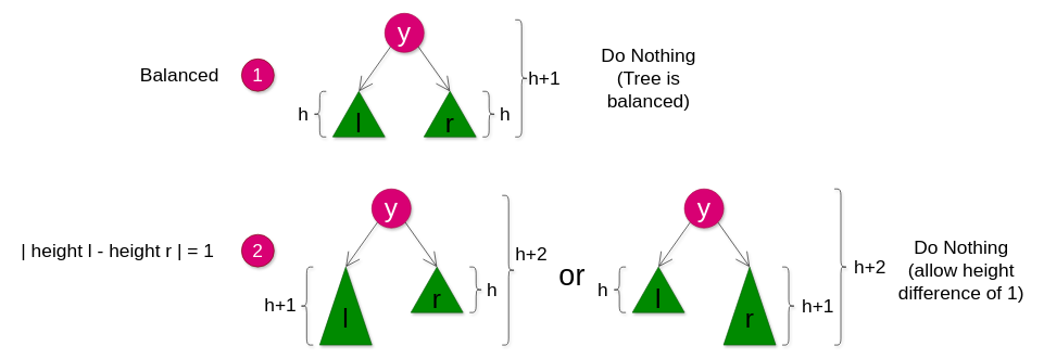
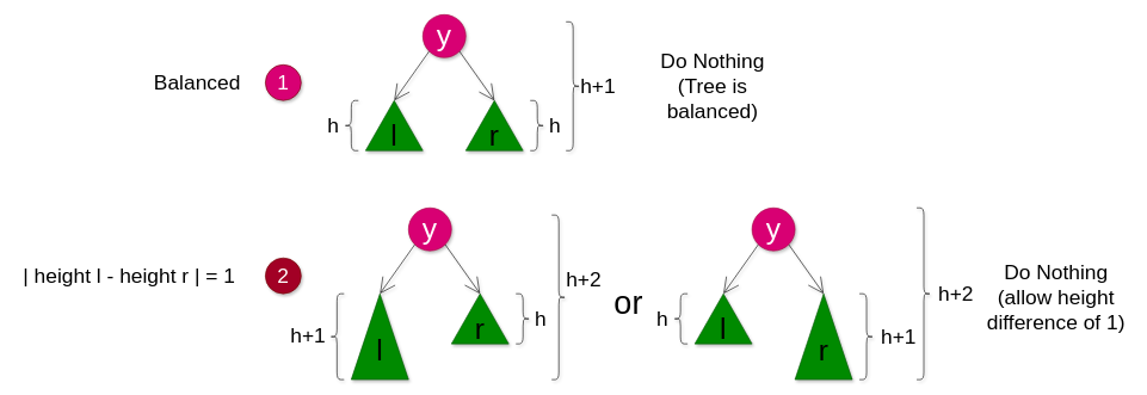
  <mxCell id="0" />
  <mxCell id="1" parent="0" />
  <mxCell id="2" style="edgeStyle=none;html=1;exitX=0;exitY=1;exitDx=0;exitDy=0;entryX=0;entryY=0;entryDx=40;entryDy=0;endArrow=open;endFill=0;endSize=20;entryPerimeter=0;shadow=1;" edge="1" parent="1" source="4" target="5"><mxGeometry relative="1" as="geometry"><mxPoint x="555" y="140" as="targetPoint" /></mxGeometry></mxCell>
  <mxCell id="3" style="edgeStyle=none;html=1;exitX=1;exitY=1;exitDx=0;exitDy=0;entryX=0;entryY=0;entryDx=40;entryDy=0;endArrow=open;endFill=0;endSize=20;entryPerimeter=0;shadow=1;" edge="1" parent="1" source="4" target="7"><mxGeometry relative="1" as="geometry"><mxPoint x="685" y="140" as="targetPoint" /></mxGeometry></mxCell>
  <mxCell id="4" value="y" style="ellipse;whiteSpace=wrap;html=1;aspect=fixed;fontSize=41;fillColor=#d80073;strokeColor=#A50040;fontColor=#ffffff;shadow=1;" vertex="1" parent="1"><mxGeometry x="590" y="20" width="60" height="60" as="geometry" /></mxCell>
  <mxCell id="5" value="" style="verticalLabelPosition=bottom;verticalAlign=top;html=1;shape=mxgraph.basic.acute_triangle;dx=0.5;fontSize=41;align=center;fillColor=#008a00;strokeColor=#005700;fontColor=#ffffff;shadow=1;" vertex="1" parent="1"><mxGeometry x="510" y="140" width="80" height="70" as="geometry" /></mxCell>
  <mxCell id="6" value="l" style="text;html=1;strokeColor=none;fillColor=none;align=center;verticalAlign=middle;whiteSpace=wrap;rounded=0;fontSize=41;shadow=1;" vertex="1" parent="1"><mxGeometry x="530" y="180" width="40" height="20" as="geometry" /></mxCell>
  <mxCell id="7" value="" style="verticalLabelPosition=bottom;verticalAlign=top;html=1;shape=mxgraph.basic.acute_triangle;dx=0.5;fontSize=41;fillColor=#008a00;strokeColor=#005700;fontColor=#ffffff;shadow=1;" vertex="1" parent="1"><mxGeometry x="650" y="140" width="80" height="70" as="geometry" /></mxCell>
  <mxCell id="8" value="r" style="text;html=1;strokeColor=none;fillColor=none;align=center;verticalAlign=middle;whiteSpace=wrap;rounded=0;fontSize=41;shadow=1;" vertex="1" parent="1"><mxGeometry x="670" y="180" width="40" height="20" as="geometry" /></mxCell>
  <mxCell id="9" value="" style="shape=curlyBracket;whiteSpace=wrap;html=1;rounded=1;flipH=1;shadow=1;fontSize=41;verticalAlign=top;" vertex="1" parent="1"><mxGeometry x="740" y="140" width="20" height="70" as="geometry" /></mxCell>
  <mxCell id="10" value="" style="shape=curlyBracket;whiteSpace=wrap;html=1;rounded=1;shadow=1;fontSize=41;verticalAlign=top;" vertex="1" parent="1"><mxGeometry x="480" y="140" width="20" height="70" as="geometry" /></mxCell>
  <mxCell id="11" value="h" style="text;html=1;strokeColor=none;fillColor=none;align=center;verticalAlign=middle;whiteSpace=wrap;rounded=0;shadow=1;fontSize=29;" vertex="1" parent="1"><mxGeometry x="760" y="162.5" width="30" height="25" as="geometry" /></mxCell>
  <mxCell id="12" value="h" style="text;html=1;strokeColor=none;fillColor=none;align=center;verticalAlign=middle;whiteSpace=wrap;rounded=0;shadow=1;fontSize=29;" vertex="1" parent="1"><mxGeometry x="450" y="162.5" width="30" height="25" as="geometry" /></mxCell>
  <mxCell id="13" value="1" style="ellipse;whiteSpace=wrap;html=1;aspect=fixed;shadow=1;fontSize=29;verticalAlign=middle;fillColor=#d80073;strokeColor=#6F0000;fontColor=#ffffff;" vertex="1" parent="1"><mxGeometry x="370" y="90" width="50" height="50" as="geometry" /></mxCell>
  <mxCell id="14" value="" style="shape=curlyBracket;whiteSpace=wrap;html=1;rounded=1;flipH=1;shadow=1;fontSize=41;verticalAlign=top;" vertex="1" parent="1"><mxGeometry x="790" y="30" width="20" height="180" as="geometry" /></mxCell>
  <mxCell id="15" value="h+1" style="text;html=1;strokeColor=none;fillColor=none;align=center;verticalAlign=middle;whiteSpace=wrap;rounded=0;shadow=1;fontSize=29;" vertex="1" parent="1"><mxGeometry x="810" y="107.5" width="50" height="25" as="geometry" /></mxCell>
  <mxCell id="16" style="edgeStyle=none;html=1;exitX=0;exitY=1;exitDx=0;exitDy=0;entryX=0;entryY=0;entryDx=40;entryDy=0;endArrow=open;endFill=0;endSize=20;entryPerimeter=0;shadow=1;" edge="1" parent="1" source="18" target="19"><mxGeometry relative="1" as="geometry"><mxPoint x="535" y="410" as="targetPoint" /></mxGeometry></mxCell>
  <mxCell id="17" style="edgeStyle=none;html=1;exitX=1;exitY=1;exitDx=0;exitDy=0;entryX=0;entryY=0;entryDx=40;entryDy=0;endArrow=open;endFill=0;endSize=20;entryPerimeter=0;shadow=1;" edge="1" parent="1" source="18" target="21"><mxGeometry relative="1" as="geometry"><mxPoint x="665" y="410" as="targetPoint" /></mxGeometry></mxCell>
  <mxCell id="18" value="y" style="ellipse;whiteSpace=wrap;html=1;aspect=fixed;fontSize=41;fillColor=#d80073;strokeColor=#A50040;fontColor=#ffffff;shadow=1;" vertex="1" parent="1"><mxGeometry x="570" y="290" width="60" height="60" as="geometry" /></mxCell>
  <mxCell id="19" value="" style="verticalLabelPosition=bottom;verticalAlign=top;html=1;shape=mxgraph.basic.acute_triangle;dx=0.5;fontSize=41;align=center;fillColor=#008a00;strokeColor=#005700;fontColor=#ffffff;shadow=1;" vertex="1" parent="1"><mxGeometry x="490" y="410" width="80" height="120" as="geometry" /></mxCell>
  <mxCell id="20" value="l" style="text;html=1;strokeColor=none;fillColor=none;align=center;verticalAlign=middle;whiteSpace=wrap;rounded=0;fontSize=41;shadow=1;" vertex="1" parent="1"><mxGeometry x="510" y="480" width="40" height="20" as="geometry" /></mxCell>
  <mxCell id="21" value="" style="verticalLabelPosition=bottom;verticalAlign=top;html=1;shape=mxgraph.basic.acute_triangle;dx=0.5;fontSize=41;fillColor=#008a00;strokeColor=#005700;fontColor=#ffffff;shadow=1;" vertex="1" parent="1"><mxGeometry x="630" y="410" width="80" height="70" as="geometry" /></mxCell>
  <mxCell id="22" value="r" style="text;html=1;strokeColor=none;fillColor=none;align=center;verticalAlign=middle;whiteSpace=wrap;rounded=0;fontSize=41;shadow=1;" vertex="1" parent="1"><mxGeometry x="650" y="450" width="40" height="20" as="geometry" /></mxCell>
  <mxCell id="23" value="" style="shape=curlyBracket;whiteSpace=wrap;html=1;rounded=1;flipH=1;shadow=1;fontSize=41;verticalAlign=top;" vertex="1" parent="1"><mxGeometry x="720" y="410" width="20" height="70" as="geometry" /></mxCell>
  <mxCell id="24" value="" style="shape=curlyBracket;whiteSpace=wrap;html=1;rounded=1;shadow=1;fontSize=41;verticalAlign=top;" vertex="1" parent="1"><mxGeometry x="460" y="410" width="20" height="120" as="geometry" /></mxCell>
  <mxCell id="25" value="h" style="text;html=1;strokeColor=none;fillColor=none;align=center;verticalAlign=middle;whiteSpace=wrap;rounded=0;shadow=1;fontSize=29;" vertex="1" parent="1"><mxGeometry x="740" y="432.5" width="30" height="25" as="geometry" /></mxCell>
  <mxCell id="26" value="h+1" style="text;html=1;strokeColor=none;fillColor=none;align=center;verticalAlign=middle;whiteSpace=wrap;rounded=0;shadow=1;fontSize=29;" vertex="1" parent="1"><mxGeometry x="400" y="455" width="60" height="25" as="geometry" /></mxCell>
- <mxCell id="27" value="2" style="ellipse;whiteSpace=wrap;html=1;aspect=fixed;shadow=1;fontSize=29;verticalAlign=middle;fillColor=#d80073;strokeColor=#6F0000;fontColor=#ffffff;" vertex="1" parent="1"><mxGeometry x="370" y="360" width="50" height="50" as="geometry" /></mxCell>
+ <mxCell id="27" value="2" style="ellipse;whiteSpace=wrap;html=1;aspect=fixed;shadow=1;fontSize=29;verticalAlign=middle;fillColor=#a20025;strokeColor=#6F0000;fontColor=#ffffff;" vertex="1" parent="1"><mxGeometry x="370" y="360" width="50" height="50" as="geometry" /></mxCell>
  <mxCell id="28" value="" style="shape=curlyBracket;whiteSpace=wrap;html=1;rounded=1;flipH=1;shadow=1;fontSize=41;verticalAlign=top;" vertex="1" parent="1"><mxGeometry x="770" y="300" width="20" height="230" as="geometry" /></mxCell>
  <mxCell id="29" value="h+2" style="text;html=1;strokeColor=none;fillColor=none;align=center;verticalAlign=middle;whiteSpace=wrap;rounded=0;shadow=1;fontSize=29;" vertex="1" parent="1"><mxGeometry x="790" y="377.5" width="50" height="25" as="geometry" /></mxCell>
  <mxCell id="30" value="Do Nothing&lt;br&gt;(Tree is balanced)" style="text;html=1;strokeColor=none;fillColor=none;align=center;verticalAlign=middle;whiteSpace=wrap;rounded=0;shadow=1;fontSize=29;" vertex="1" parent="1"><mxGeometry x="900" y="70" width="190" height="100" as="geometry" /></mxCell>
  <mxCell id="31" style="edgeStyle=none;html=1;exitX=0;exitY=1;exitDx=0;exitDy=0;entryX=0;entryY=0;entryDx=40;entryDy=0;endArrow=open;endFill=0;endSize=20;entryPerimeter=0;shadow=1;" edge="1" parent="1" source="33" target="34"><mxGeometry relative="1" as="geometry"><mxPoint x="1015" y="410" as="targetPoint" /></mxGeometry></mxCell>
  <mxCell id="32" style="edgeStyle=none;html=1;exitX=1;exitY=1;exitDx=0;exitDy=0;entryX=0;entryY=0;entryDx=40;entryDy=0;endArrow=open;endFill=0;endSize=20;entryPerimeter=0;shadow=1;" edge="1" parent="1" source="33" target="36"><mxGeometry relative="1" as="geometry"><mxPoint x="1145" y="410" as="targetPoint" /></mxGeometry></mxCell>
  <mxCell id="33" value="y" style="ellipse;whiteSpace=wrap;html=1;aspect=fixed;fontSize=41;fillColor=#d80073;strokeColor=#A50040;fontColor=#ffffff;shadow=1;" vertex="1" parent="1"><mxGeometry x="1050" y="290" width="60" height="60" as="geometry" /></mxCell>
  <mxCell id="34" value="" style="verticalLabelPosition=bottom;verticalAlign=top;html=1;shape=mxgraph.basic.acute_triangle;dx=0.5;fontSize=41;align=center;fillColor=#008a00;strokeColor=#005700;fontColor=#ffffff;shadow=1;" vertex="1" parent="1"><mxGeometry x="970" y="410" width="80" height="70" as="geometry" /></mxCell>
  <mxCell id="35" value="l" style="text;html=1;strokeColor=none;fillColor=none;align=center;verticalAlign=middle;whiteSpace=wrap;rounded=0;fontSize=41;shadow=1;" vertex="1" parent="1"><mxGeometry x="990" y="450" width="40" height="20" as="geometry" /></mxCell>
  <mxCell id="36" value="" style="verticalLabelPosition=bottom;verticalAlign=top;html=1;shape=mxgraph.basic.acute_triangle;dx=0.5;fontSize=41;fillColor=#008a00;strokeColor=#005700;fontColor=#ffffff;shadow=1;" vertex="1" parent="1"><mxGeometry x="1110" y="410" width="80" height="120" as="geometry" /></mxCell>
  <mxCell id="37" value="r" style="text;html=1;strokeColor=none;fillColor=none;align=center;verticalAlign=middle;whiteSpace=wrap;rounded=0;fontSize=41;shadow=1;" vertex="1" parent="1"><mxGeometry x="1130" y="480" width="40" height="20" as="geometry" /></mxCell>
  <mxCell id="38" value="" style="shape=curlyBracket;whiteSpace=wrap;html=1;rounded=1;flipH=1;shadow=1;fontSize=41;verticalAlign=top;" vertex="1" parent="1"><mxGeometry x="1200" y="410" width="20" height="120" as="geometry" /></mxCell>
  <mxCell id="39" value="" style="shape=curlyBracket;whiteSpace=wrap;html=1;rounded=1;shadow=1;fontSize=41;verticalAlign=top;" vertex="1" parent="1"><mxGeometry x="940" y="410" width="20" height="70" as="geometry" /></mxCell>
  <mxCell id="40" value="h+1" style="text;html=1;strokeColor=none;fillColor=none;align=center;verticalAlign=middle;whiteSpace=wrap;rounded=0;shadow=1;fontSize=29;" vertex="1" parent="1"><mxGeometry x="1240" y="457.5" width="30" height="25" as="geometry" /></mxCell>
  <mxCell id="41" value="h" style="text;html=1;strokeColor=none;fillColor=none;align=center;verticalAlign=middle;whiteSpace=wrap;rounded=0;shadow=1;fontSize=29;" vertex="1" parent="1"><mxGeometry x="910" y="432.5" width="30" height="25" as="geometry" /></mxCell>
  <mxCell id="42" value="" style="shape=curlyBracket;whiteSpace=wrap;html=1;rounded=1;flipH=1;shadow=1;fontSize=41;verticalAlign=top;" vertex="1" parent="1"><mxGeometry x="1280" y="290" width="20" height="240" as="geometry" /></mxCell>
  <mxCell id="43" value="h+2" style="text;html=1;strokeColor=none;fillColor=none;align=center;verticalAlign=middle;whiteSpace=wrap;rounded=0;shadow=1;fontSize=29;" vertex="1" parent="1"><mxGeometry x="1310" y="397.5" width="50" height="25" as="geometry" /></mxCell>
  <mxCell id="44" value="Do Nothing&lt;br&gt;(allow height difference of 1)" style="text;html=1;strokeColor=none;fillColor=none;align=center;verticalAlign=middle;whiteSpace=wrap;rounded=0;shadow=1;fontSize=29;" vertex="1" parent="1"><mxGeometry x="1370" y="365" width="210" height="100" as="geometry" /></mxCell>
  <mxCell id="45" value="or" style="text;html=1;strokeColor=none;fillColor=none;align=center;verticalAlign=middle;whiteSpace=wrap;rounded=0;shadow=1;fontSize=45;" vertex="1" parent="1"><mxGeometry x="855" y="402.5" width="45" height="40" as="geometry" /></mxCell>
  <mxCell id="46" value="Balanced" style="text;html=1;strokeColor=none;fillColor=none;align=center;verticalAlign=middle;whiteSpace=wrap;rounded=0;shadow=1;fontSize=29;" vertex="1" parent="1"><mxGeometry x="210" y="85" width="130" height="60" as="geometry" /></mxCell>
  <mxCell id="47" value="| height l - height r | = 1" style="text;html=1;strokeColor=none;fillColor=none;align=center;verticalAlign=middle;whiteSpace=wrap;rounded=0;shadow=1;fontSize=29;" vertex="1" parent="1"><mxGeometry x="20" y="355" width="320" height="60" as="geometry" /></mxCell>
